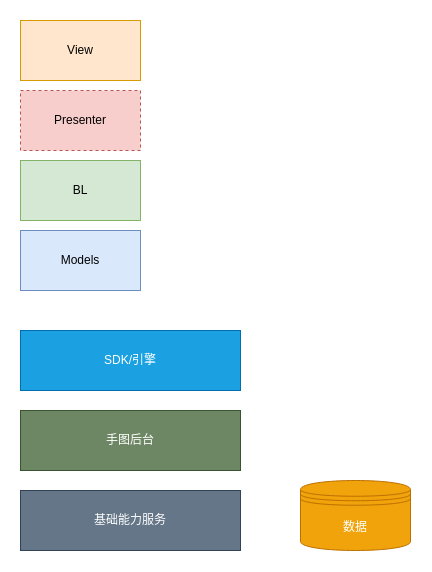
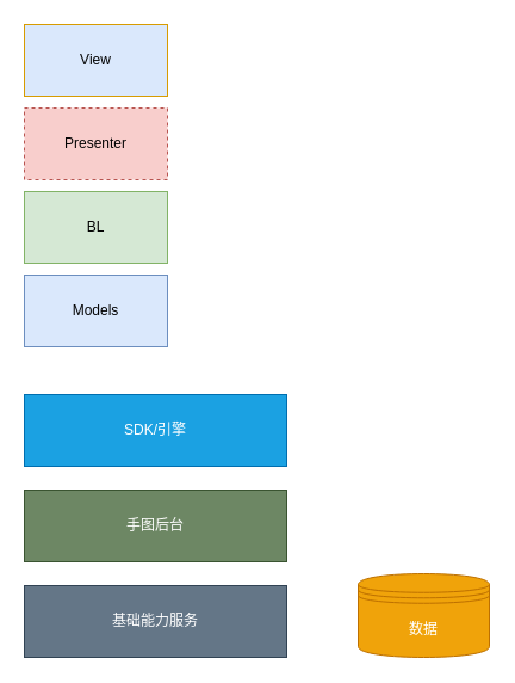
  <mxCell id="0" />
  <mxCell id="1" parent="0" />
- <mxCell id="2" value="View" style="rounded=0;whiteSpace=wrap;html=1;fillColor=#ffe6cc;strokeColor=#d79b00;" vertex="1" parent="1"><mxGeometry x="20" y="20" width="120" height="60" as="geometry" /></mxCell>
+ <mxCell id="2" value="View" style="rounded=0;whiteSpace=wrap;html=1;fillColor=#dae8fc;strokeColor=#d79b00;" vertex="1" parent="1"><mxGeometry x="20" y="20" width="120" height="60" as="geometry" /></mxCell>
  <mxCell id="3" value="Presenter" style="rounded=0;whiteSpace=wrap;html=1;fillColor=#f8cecc;strokeColor=#b85450;dashed=1;" vertex="1" parent="1"><mxGeometry x="20" y="90" width="120" height="60" as="geometry" /></mxCell>
  <mxCell id="4" value="BL" style="rounded=0;whiteSpace=wrap;html=1;fillColor=#d5e8d4;strokeColor=#82b366;" vertex="1" parent="1"><mxGeometry x="20" y="160" width="120" height="60" as="geometry" /></mxCell>
  <mxCell id="5" value="Models" style="rounded=0;whiteSpace=wrap;html=1;fillColor=#dae8fc;strokeColor=#6c8ebf;" vertex="1" parent="1"><mxGeometry x="20" y="230" width="120" height="60" as="geometry" /></mxCell>
  <mxCell id="6" value="SDK/引擎" style="rounded=0;whiteSpace=wrap;html=1;fillColor=#1ba1e2;strokeColor=#006EAF;fontColor=#ffffff;" vertex="1" parent="1"><mxGeometry x="20" y="330" width="220" height="60" as="geometry" /></mxCell>
  <mxCell id="7" value="手图后台" style="rounded=0;whiteSpace=wrap;html=1;fillColor=#6d8764;strokeColor=#3A5431;fontColor=#ffffff;" vertex="1" parent="1"><mxGeometry x="20" y="410" width="220" height="60" as="geometry" /></mxCell>
  <mxCell id="8" value="基础能力服务" style="rounded=0;whiteSpace=wrap;html=1;fillColor=#647687;strokeColor=#314354;fontColor=#ffffff;" vertex="1" parent="1"><mxGeometry x="20" y="490" width="220" height="60" as="geometry" /></mxCell>
  <mxCell id="9" value="数据" style="shape=datastore;whiteSpace=wrap;html=1;fillColor=#f0a30a;strokeColor=#BD7000;fontColor=#ffffff;" vertex="1" parent="1"><mxGeometry x="300" y="480" width="110" height="70" as="geometry" /></mxCell>
